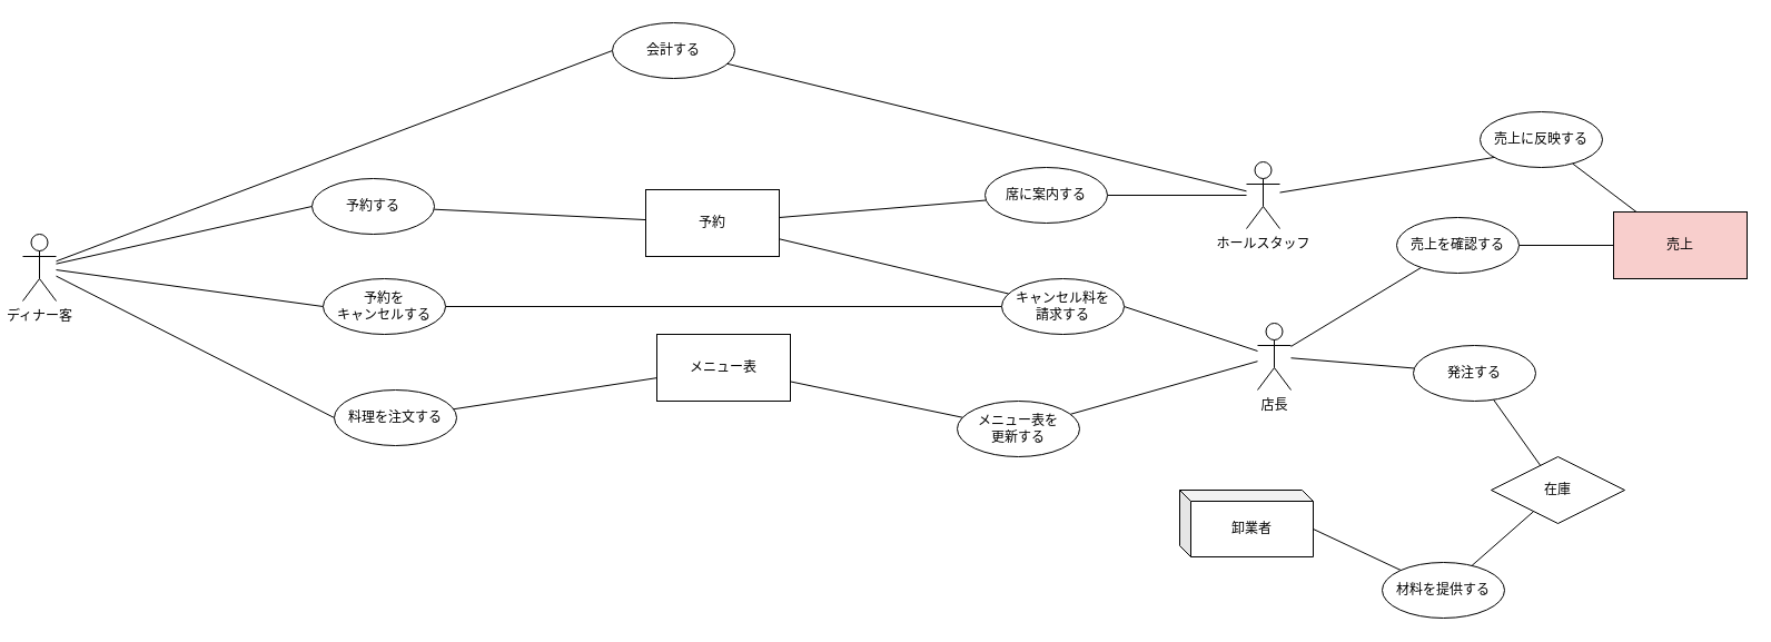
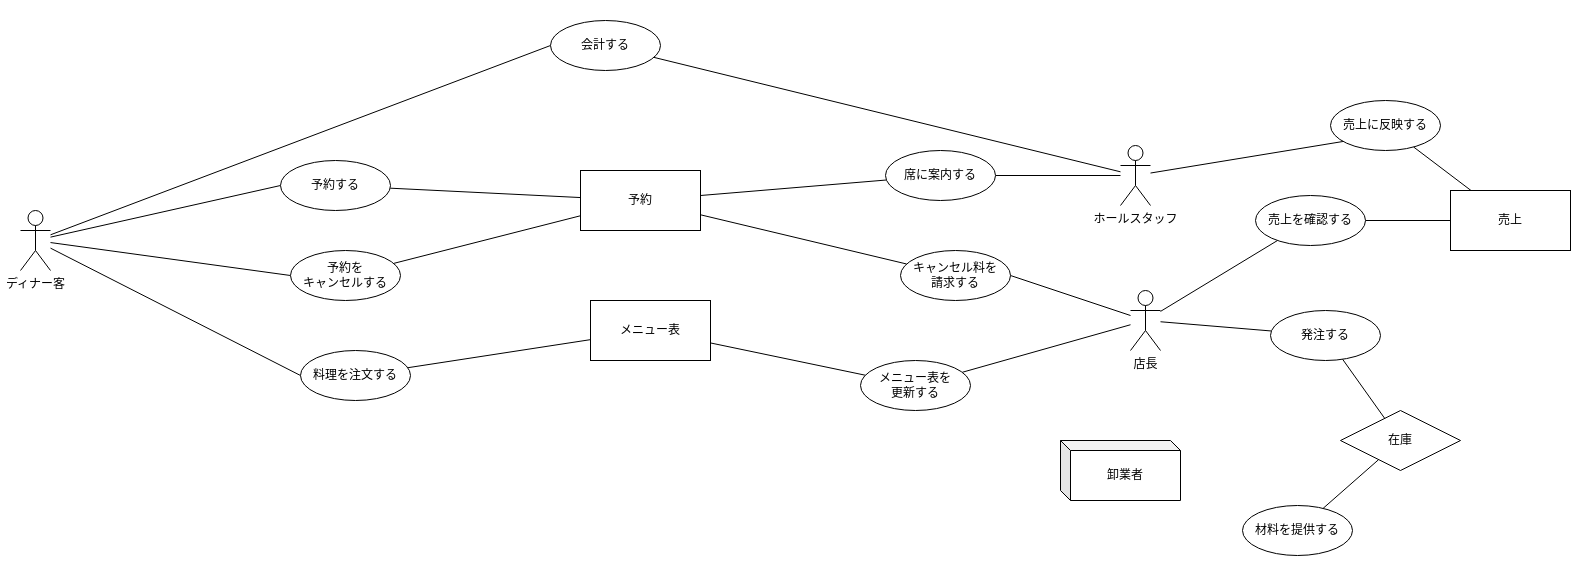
  <mxCell id="0" />
  <mxCell id="1" parent="0" />
  <mxCell id="2" style="edgeStyle=none;html=1;entryX=0;entryY=0.5;entryDx=0;entryDy=0;endArrow=none;endFill=0;" edge="1" parent="1" source="6" target="8"><mxGeometry relative="1" as="geometry" /></mxCell>
  <mxCell id="3" style="edgeStyle=none;html=1;entryX=0;entryY=0.5;entryDx=0;entryDy=0;endArrow=none;endFill=0;" edge="1" parent="1" source="6" target="10"><mxGeometry relative="1" as="geometry" /></mxCell>
  <mxCell id="4" style="edgeStyle=none;html=1;entryX=0;entryY=0.5;entryDx=0;entryDy=0;endArrow=none;endFill=0;" edge="1" parent="1" source="6" target="25"><mxGeometry relative="1" as="geometry" /></mxCell>
  <mxCell id="5" style="edgeStyle=none;html=1;entryX=0;entryY=0.5;entryDx=0;entryDy=0;endArrow=none;endFill=0;" edge="1" parent="1" source="6" target="30"><mxGeometry relative="1" as="geometry" /></mxCell>
  <mxCell id="6" value="ディナー客" style="shape=umlActor;verticalLabelPosition=bottom;verticalAlign=top;html=1;outlineConnect=0;" vertex="1" parent="1"><mxGeometry x="20" y="210" width="30" height="60" as="geometry" /></mxCell>
  <mxCell id="7" style="edgeStyle=none;html=1;endArrow=none;endFill=0;" edge="1" parent="1" source="8" target="29"><mxGeometry relative="1" as="geometry"><mxPoint x="590" y="197" as="targetPoint" /></mxGeometry></mxCell>
  <mxCell id="8" value="予約する" style="ellipse;whiteSpace=wrap;html=1;" vertex="1" parent="1"><mxGeometry x="280" y="160" width="110" height="50" as="geometry" /></mxCell>
- <mxCell id="9" style="edgeStyle=none;html=1;endArrow=none;endFill=0;" edge="1" parent="1" source="10" target="23"><mxGeometry relative="1" as="geometry"><mxPoint x="590" y="214.754" as="targetPoint" /></mxGeometry></mxCell>
+ <mxCell id="9" style="edgeStyle=none;html=1;endArrow=none;endFill=0;" edge="1" parent="1" source="10" target="29"><mxGeometry relative="1" as="geometry"><mxPoint x="590" y="214.754" as="targetPoint" /></mxGeometry></mxCell>
  <mxCell id="10" value="予約を&lt;br&gt;キャンセルする" style="ellipse;whiteSpace=wrap;html=1;" vertex="1" parent="1"><mxGeometry x="290" y="250" width="110" height="50" as="geometry" /></mxCell>
  <mxCell id="11" style="edgeStyle=none;html=1;entryX=1;entryY=0.5;entryDx=0;entryDy=0;endArrow=none;endFill=0;" edge="1" parent="1" source="15" target="23"><mxGeometry relative="1" as="geometry" /></mxCell>
  <mxCell id="12" style="edgeStyle=none;html=1;endArrow=none;endFill=0;" edge="1" parent="1" source="15" target="27"><mxGeometry relative="1" as="geometry" /></mxCell>
  <mxCell id="13" style="edgeStyle=none;html=1;endArrow=none;endFill=0;" edge="1" parent="1" source="15" target="35"><mxGeometry relative="1" as="geometry" /></mxCell>
  <mxCell id="14" style="edgeStyle=none;html=1;endArrow=none;endFill=0;" edge="1" parent="1" source="15" target="38"><mxGeometry relative="1" as="geometry" /></mxCell>
  <mxCell id="15" value="店長" style="shape=umlActor;verticalLabelPosition=bottom;verticalAlign=top;html=1;outlineConnect=0;" vertex="1" parent="1"><mxGeometry x="1130" y="290" width="30" height="60" as="geometry" /></mxCell>
  <mxCell id="16" style="edgeStyle=none;html=1;entryX=1;entryY=0.5;entryDx=0;entryDy=0;endArrow=none;endFill=0;" edge="1" parent="1" source="19" target="21"><mxGeometry relative="1" as="geometry" /></mxCell>
  <mxCell id="17" style="edgeStyle=none;html=1;endArrow=none;endFill=0;" edge="1" parent="1" source="19" target="30"><mxGeometry relative="1" as="geometry" /></mxCell>
  <mxCell id="18" style="edgeStyle=none;html=1;entryX=1;entryY=0.5;entryDx=0;entryDy=0;endArrow=none;endFill=0;" edge="1" parent="1" source="19" target="32"><mxGeometry relative="1" as="geometry" /></mxCell>
  <mxCell id="19" value="ホールスタッフ" style="shape=umlActor;verticalLabelPosition=bottom;verticalAlign=top;html=1;outlineConnect=0;" vertex="1" parent="1"><mxGeometry x="1120" y="145" width="30" height="60" as="geometry" /></mxCell>
  <mxCell id="20" style="edgeStyle=none;html=1;endArrow=none;endFill=0;" edge="1" parent="1" source="21" target="29"><mxGeometry relative="1" as="geometry"><mxPoint x="710" y="194.828" as="targetPoint" /></mxGeometry></mxCell>
  <mxCell id="21" value="席に案内する" style="ellipse;whiteSpace=wrap;html=1;" vertex="1" parent="1"><mxGeometry x="885" y="150" width="110" height="50" as="geometry" /></mxCell>
  <mxCell id="22" style="edgeStyle=none;html=1;endArrow=none;endFill=0;" edge="1" parent="1" source="23" target="29"><mxGeometry relative="1" as="geometry"><mxPoint x="710" y="214.754" as="targetPoint" /></mxGeometry></mxCell>
  <mxCell id="23" value="キャンセル料を&lt;br&gt;請求する" style="ellipse;whiteSpace=wrap;html=1;" vertex="1" parent="1"><mxGeometry x="900" y="250" width="110" height="50" as="geometry" /></mxCell>
  <mxCell id="24" style="edgeStyle=none;html=1;endArrow=none;endFill=0;" edge="1" parent="1" source="25" target="28"><mxGeometry relative="1" as="geometry"><mxPoint x="590" y="371.017" as="targetPoint" /></mxGeometry></mxCell>
  <mxCell id="25" value="料理を注文する" style="ellipse;whiteSpace=wrap;html=1;" vertex="1" parent="1"><mxGeometry x="300" y="350" width="110" height="50" as="geometry" /></mxCell>
  <mxCell id="26" style="edgeStyle=none;html=1;endArrow=none;endFill=0;" edge="1" parent="1" source="27" target="28"><mxGeometry relative="1" as="geometry"><mxPoint x="710" y="373.396" as="targetPoint" /></mxGeometry></mxCell>
  <mxCell id="27" value="メニュー表を&lt;br&gt;更新する" style="ellipse;whiteSpace=wrap;html=1;" vertex="1" parent="1"><mxGeometry x="860" y="360" width="110" height="50" as="geometry" /></mxCell>
  <mxCell id="28" value="メニュー表" style="rounded=0;whiteSpace=wrap;html=1;" vertex="1" parent="1"><mxGeometry x="590" y="300" width="120" height="60" as="geometry" /></mxCell>
  <mxCell id="29" value="予約" style="rounded=0;whiteSpace=wrap;html=1;" vertex="1" parent="1"><mxGeometry x="580" y="170" width="120" height="60" as="geometry" /></mxCell>
  <mxCell id="30" value="会計する" style="ellipse;whiteSpace=wrap;html=1;" vertex="1" parent="1"><mxGeometry x="550" y="20" width="110" height="50" as="geometry" /></mxCell>
  <mxCell id="31" style="edgeStyle=none;html=1;endArrow=none;endFill=0;" edge="1" parent="1" source="32" target="33"><mxGeometry relative="1" as="geometry" /></mxCell>
  <mxCell id="32" value="売上に反映する" style="ellipse;whiteSpace=wrap;html=1;" vertex="1" parent="1"><mxGeometry x="1330" y="100" width="110" height="50" as="geometry" /></mxCell>
- <mxCell id="33" value="売上" style="rounded=0;whiteSpace=wrap;html=1;fillColor=#f8cecc;" vertex="1" parent="1"><mxGeometry x="1450" y="190" width="120" height="60" as="geometry" /></mxCell>
+ <mxCell id="33" value="売上" style="rounded=0;whiteSpace=wrap;html=1;" vertex="1" parent="1"><mxGeometry x="1450" y="190" width="120" height="60" as="geometry" /></mxCell>
  <mxCell id="34" style="edgeStyle=none;html=1;endArrow=none;endFill=0;" edge="1" parent="1" source="35" target="33"><mxGeometry relative="1" as="geometry" /></mxCell>
  <mxCell id="35" value="売上を確認する" style="ellipse;whiteSpace=wrap;html=1;" vertex="1" parent="1"><mxGeometry x="1255" y="195" width="110" height="50" as="geometry" /></mxCell>
  <mxCell id="36" value="在庫" style="rhombus;whiteSpace=wrap;html=1;" vertex="1" parent="1"><mxGeometry x="1340" y="410" width="120" height="60" as="geometry" /></mxCell>
  <mxCell id="37" style="edgeStyle=none;html=1;endArrow=none;endFill=0;" edge="1" parent="1" source="38" target="36"><mxGeometry relative="1" as="geometry" /></mxCell>
  <mxCell id="38" value="発注する" style="ellipse;whiteSpace=wrap;html=1;" vertex="1" parent="1"><mxGeometry x="1270" y="310" width="110" height="50" as="geometry" /></mxCell>
- <mxCell id="39" style="edgeStyle=none;html=1;exitX=0;exitY=0;exitDx=120;exitDy=35;exitPerimeter=0;endArrow=none;endFill=0;" edge="1" parent="1" source="40" target="42"><mxGeometry relative="1" as="geometry" /></mxCell>
  <mxCell id="40" value="卸業者" style="shape=cube;whiteSpace=wrap;html=1;boundedLbl=1;backgroundOutline=1;darkOpacity=0.05;darkOpacity2=0.1;size=10;" vertex="1" parent="1"><mxGeometry x="1060" y="440" width="120" height="60" as="geometry" /></mxCell>
  <mxCell id="41" style="edgeStyle=none;html=1;endArrow=none;endFill=0;" edge="1" parent="1" source="42" target="36"><mxGeometry relative="1" as="geometry" /></mxCell>
  <mxCell id="42" value="材料を提供する" style="ellipse;whiteSpace=wrap;html=1;" vertex="1" parent="1"><mxGeometry x="1242" y="505" width="110" height="50" as="geometry" /></mxCell>
